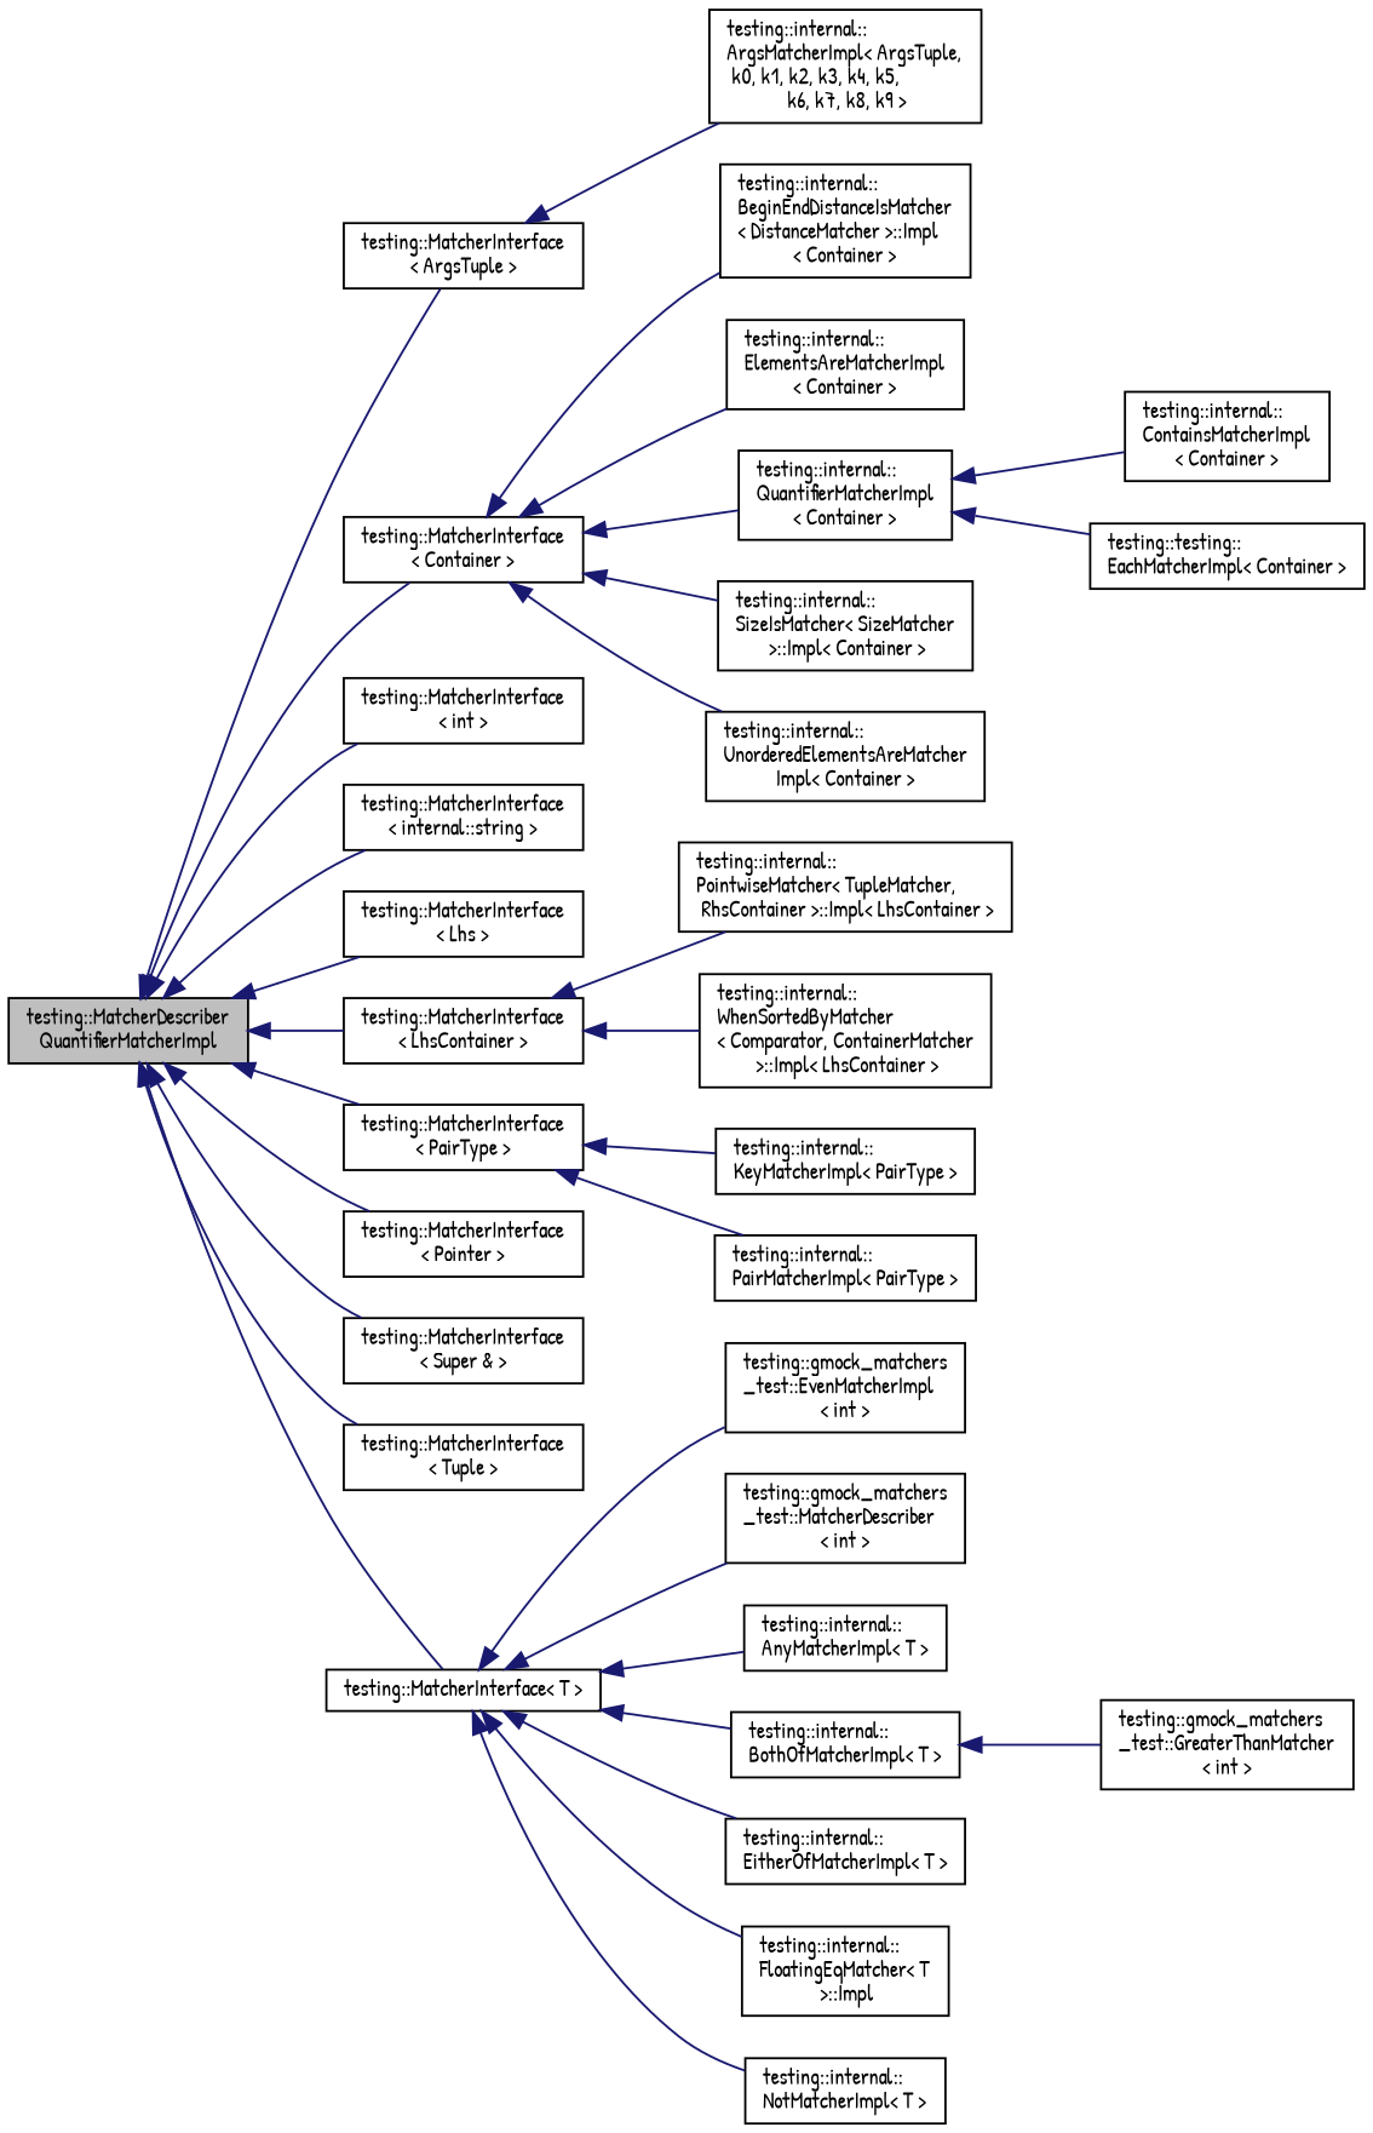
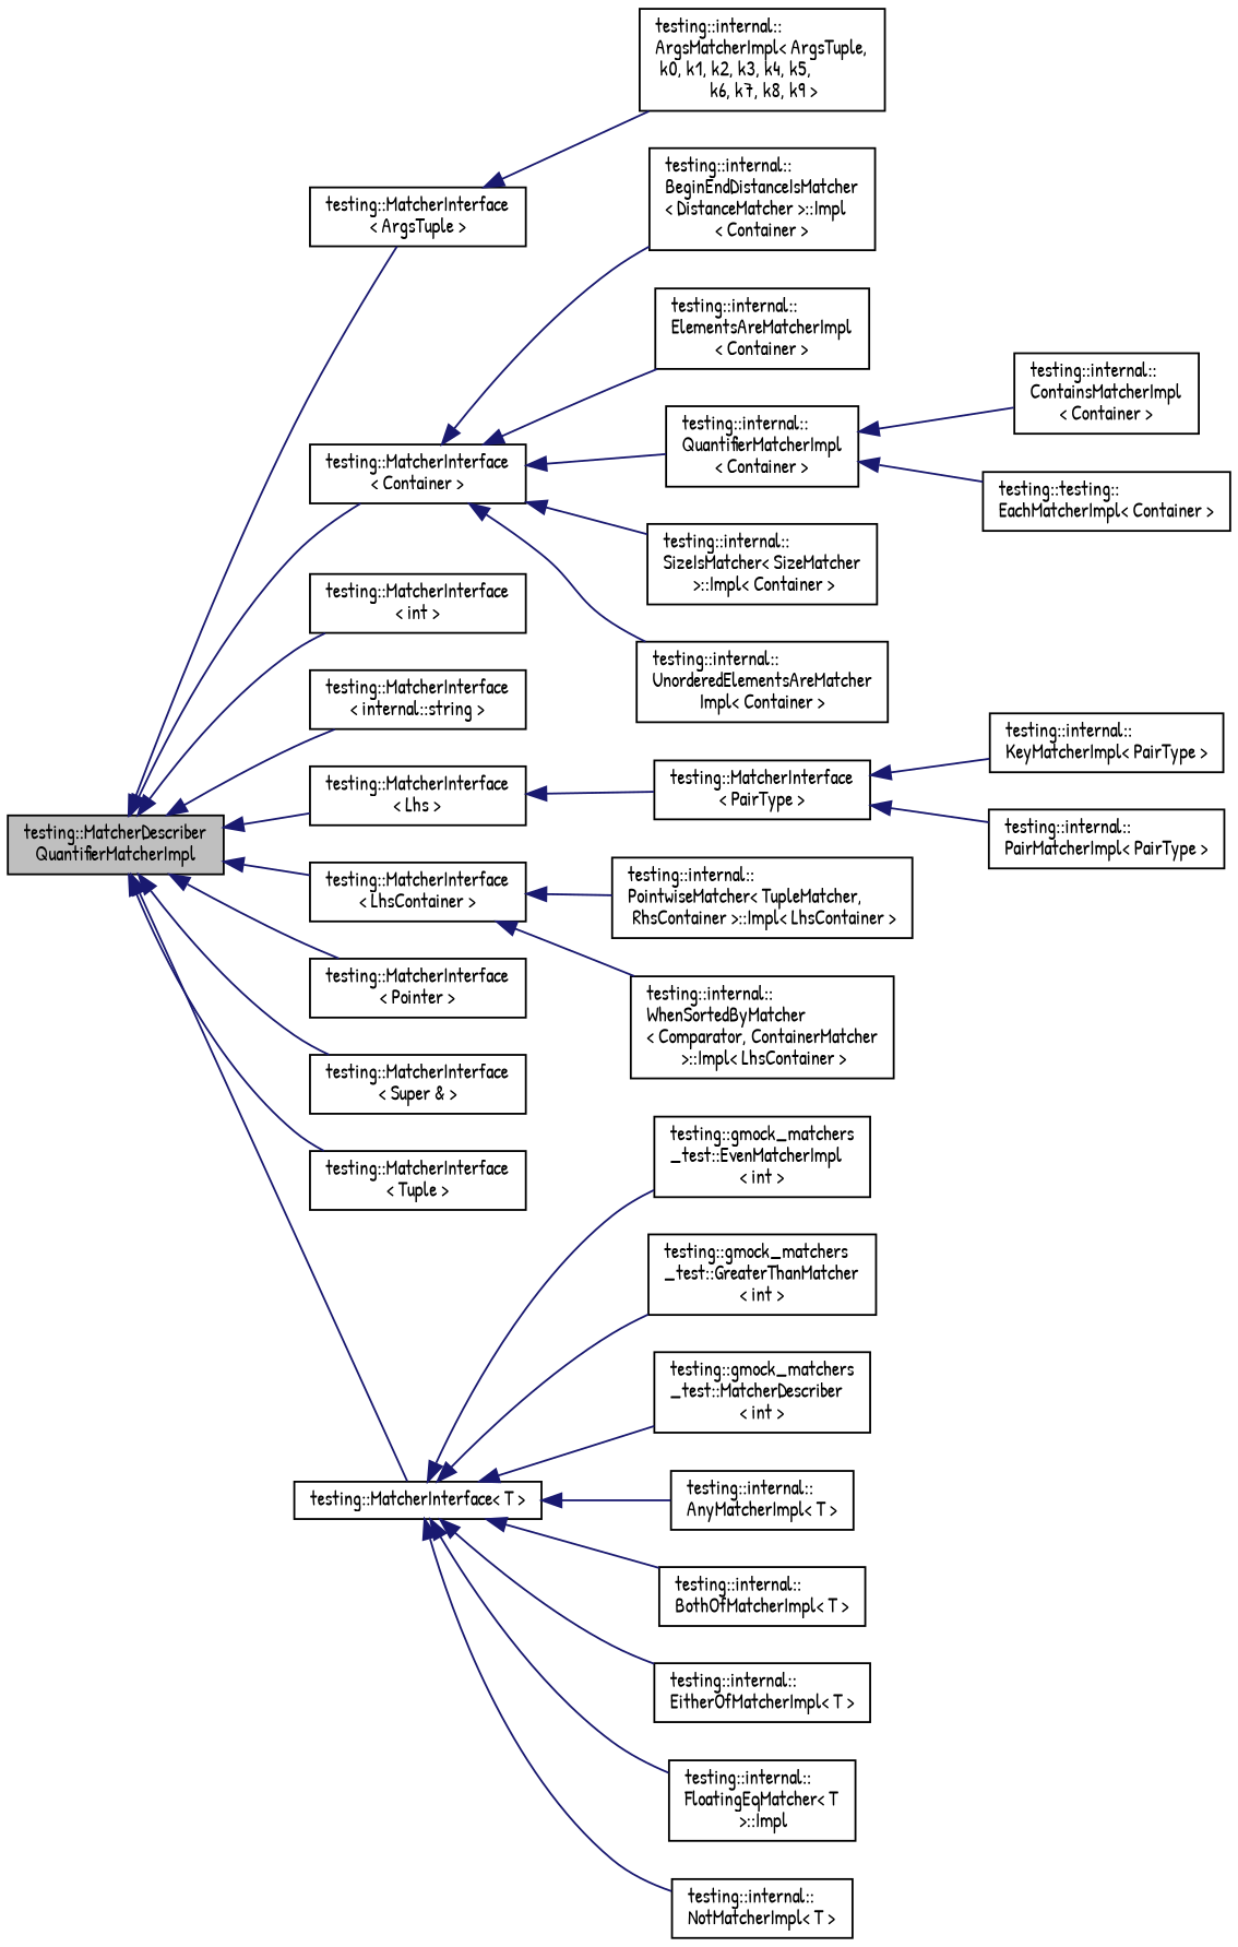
  digraph {
    fontname="Patrick Hand"
    rankdir=LR
    node [color=black fillcolor=white fontname="Patrick Hand" fontsize=10 shape=record style=filled]
    edge [color=midnightblue dir=back fontname="Patrick Hand" fontsize=10 labelfontname=Helvetica labelfontsize=10 style=solid]
    n1 [fillcolor=grey75 fontcolor=black height=0.2 label="testing::MatcherDescriber\lQuantifierMatcherImpl" width=0.4]
    n2 [height=0.2 label="testing::MatcherInterface\l\< ArgsTuple \>" width=0.4]
    n3 [height=0.2 label="testing::MatcherInterface\l\< Container \>" width=0.4]
    n4 [height=0.2 label="testing::MatcherInterface\l\< int \>" width=0.4]
    n5 [height=0.2 label="testing::MatcherInterface\l\< internal::string \>" width=0.4]
    n6 [height=0.2 label="testing::MatcherInterface\l\< Lhs \>" width=0.4]
    n7 [height=0.2 label="testing::MatcherInterface\l\< LhsContainer \>" width=0.4]
    n8 [height=0.2 label="testing::MatcherInterface\l\< PairType \>" width=0.4]
    n9 [height=0.2 label="testing::MatcherInterface\l\< Pointer \>" width=0.4]
    n10 [height=0.2 label="testing::MatcherInterface\l\< Super & \>" width=0.4]
    n11 [height=0.2 label="testing::MatcherInterface\l\< Tuple \>" width=0.4]
    n12 [height=0.2 label="testing::MatcherInterface\< T \>" width=0.4]
    n13 [height=0.2 label="testing::internal::\lArgsMatcherImpl\< ArgsTuple,\l k0, k1, k2, k3, k4, k5,\l k6, k7, k8, k9 \>" width=0.4]
    n14 [height=0.2 label="testing::internal::\lBeginEndDistanceIsMatcher\l\< DistanceMatcher \>::Impl\l\< Container \>" width=0.4]
    n15 [height=0.2 label="testing::internal::\lElementsAreMatcherImpl\l\< Container \>" width=0.4]
    n16 [height=0.2 label="testing::internal::\lQuantifierMatcherImpl\l\< Container \>" width=0.4]
    n17 [height=0.2 label="testing::internal::\lSizeIsMatcher\< SizeMatcher\l \>::Impl\< Container \>" width=0.4]
    n18 [height=0.2 label="testing::internal::\lUnorderedElementsAreMatcher\lImpl\< Container \>" width=0.4]
    n19 [height=0.2 label="testing::internal::\lPointwiseMatcher\< TupleMatcher,\l RhsContainer \>::Impl\< LhsContainer \>" width=0.4]
    n20 [height=0.2 label="testing::internal::\lWhenSortedByMatcher\l\< Comparator, ContainerMatcher\l \>::Impl\< LhsContainer \>" width=0.4]
    n21 [height=0.2 label="testing::internal::\lKeyMatcherImpl\< PairType \>" width=0.4]
    n22 [height=0.2 label="testing::internal::\lPairMatcherImpl\< PairType \>" width=0.4]
    n23 [height=0.2 label="testing::gmock_matchers\l_test::EvenMatcherImpl\l\< int \>" width=0.4]
    n24 [height=0.2 label="testing::gmock_matchers\l_test::GreaterThanMatcher\l\< int \>" width=0.4]
    n25 [height=0.2 label="testing::gmock_matchers\l_test::MatcherDescriber\l\< int \>" width=0.4]
    n26 [height=0.2 label="testing::internal::\lAnyMatcherImpl\< T \>" width=0.4]
    n27 [height=0.2 label="testing::internal::\lBothOfMatcherImpl\< T \>" width=0.4]
    n28 [height=0.2 label="testing::internal::\lEitherOfMatcherImpl\< T \>" width=0.4]
    n29 [height=0.2 label="testing::internal::\lFloatingEqMatcher\< T\l \>::Impl" width=0.4]
    n30 [height=0.2 label="testing::internal::\lNotMatcherImpl\< T \>" width=0.4]
    n31 [height=0.2 label="testing::internal::\lContainsMatcherImpl\l\< Container \>" width=0.4]
    n32 [height=0.2 label="testing::testing::\lEachMatcherImpl\< Container \>" width=0.4]
    n1 -> n2
    n1 -> n3
    n1 -> n4
    n1 -> n5
    n1 -> n6
    n1 -> n7
-   n1 -> n8
+   n6 -> n8
    n1 -> n9
    n1 -> n10
    n1 -> n11
    n1 -> n12
    n2 -> n13
    n3 -> n14
    n3 -> n15
    n3 -> n16
    n3 -> n17
    n3 -> n18
    n7 -> n19
    n7 -> n20
    n8 -> n21
    n8 -> n22
    n12 -> n23
-   n27 -> n24
+   n12 -> n24
    n12 -> n25
    n12 -> n26
    n12 -> n27
    n12 -> n28
    n12 -> n29
    n12 -> n30
    n16 -> n31
    n16 -> n32
  }
